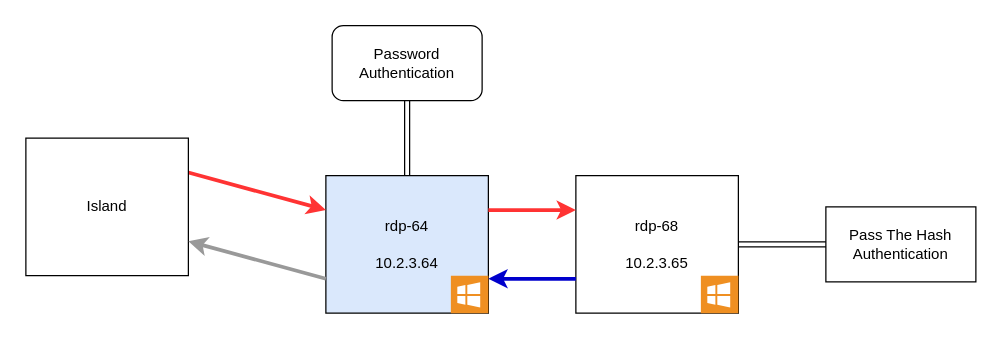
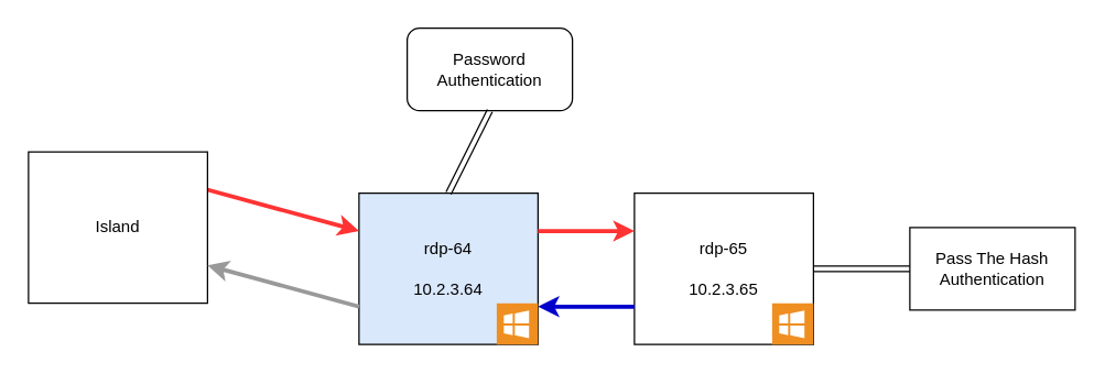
  <mxCell id="0" />
  <mxCell id="1" parent="0" />
- <mxCell id="2" value="&lt;div&gt;rdp-68&lt;/div&gt;&lt;div&gt;&lt;br&gt;&lt;/div&gt;&lt;div&gt;10.2.3.65&lt;br&gt;&lt;/div&gt;" style="rounded=0;whiteSpace=wrap;html=1;" parent="1" vertex="1"><mxGeometry x="460" y="140" width="130" height="110" as="geometry" /></mxCell>
+ <mxCell id="2" value="&lt;div&gt;rdp-65&lt;/div&gt;&lt;div&gt;&lt;br&gt;&lt;/div&gt;&lt;div&gt;10.2.3.65&lt;br&gt;&lt;/div&gt;" style="rounded=0;whiteSpace=wrap;html=1;" parent="1" vertex="1"><mxGeometry x="460" y="140" width="130" height="110" as="geometry" /></mxCell>
  <mxCell id="3" value="rdp-64&lt;br&gt;&lt;br&gt;10.2.3.64" style="rounded=0;whiteSpace=wrap;html=1;fillColor=#dae8fc;" parent="1" vertex="1"><mxGeometry x="260" y="140" width="130" height="110" as="geometry" /></mxCell>
  <mxCell id="4" value="" style="endArrow=classic;html=1;rounded=0;exitX=1;exitY=0.25;exitDx=0;exitDy=0;entryX=0;entryY=0.25;entryDx=0;entryDy=0;strokeColor=#FF3333;strokeWidth=3;" parent="1" source="5" target="3" edge="1"><mxGeometry width="50" height="50" relative="1" as="geometry"><mxPoint x="162" y="182.04" as="sourcePoint" /><mxPoint x="750" y="310" as="targetPoint" /></mxGeometry></mxCell>
  <mxCell id="5" value="Island" style="rounded=0;whiteSpace=wrap;html=1;" parent="1" vertex="1"><mxGeometry x="20" y="110" width="130" height="110" as="geometry" /></mxCell>
  <mxCell id="6" value="" style="endArrow=classic;html=1;rounded=0;entryX=1;entryY=0.75;entryDx=0;entryDy=0;exitX=0;exitY=0.75;exitDx=0;exitDy=0;strokeColor=#999999;strokeWidth=3;" parent="1" source="3" target="5" edge="1"><mxGeometry width="50" height="50" relative="1" as="geometry"><mxPoint x="680" y="360" as="sourcePoint" /><mxPoint x="730" y="310" as="targetPoint" /></mxGeometry></mxCell>
  <mxCell id="7" value="" style="endArrow=classic;html=1;rounded=0;exitX=1;exitY=0.25;exitDx=0;exitDy=0;entryX=0;entryY=0.25;entryDx=0;entryDy=0;strokeColor=#FF3333;strokeWidth=3;" parent="1" source="3" target="2" edge="1"><mxGeometry width="50" height="50" relative="1" as="geometry"><mxPoint x="680" y="360" as="sourcePoint" /><mxPoint x="730" y="310" as="targetPoint" /></mxGeometry></mxCell>
  <mxCell id="8" value="" style="endArrow=classic;html=1;rounded=0;entryX=1;entryY=0.75;entryDx=0;entryDy=0;exitX=0;exitY=0.75;exitDx=0;exitDy=0;strokeColor=#0000CC;strokeWidth=3;" parent="1" source="2" target="3" edge="1"><mxGeometry width="50" height="50" relative="1" as="geometry"><mxPoint x="680" y="360" as="sourcePoint" /><mxPoint x="730" y="310" as="targetPoint" /></mxGeometry></mxCell>
- <mxCell id="9" value="Password Authentication" style="rounded=1;whiteSpace=wrap;html=1;" parent="1" vertex="1"><mxGeometry x="265" y="20" width="120" height="60" as="geometry" /></mxCell>
+ <mxCell id="9" value="Password Authentication" style="rounded=1;whiteSpace=wrap;html=1;" parent="1" vertex="1"><mxGeometry x="295" y="20" width="120" height="60" as="geometry" /></mxCell>
  <mxCell id="10" value="" style="endArrow=classic;html=1;rounded=0;exitX=0.5;exitY=0;exitDx=0;exitDy=0;entryX=0.5;entryY=1;entryDx=0;entryDy=0;shape=link;" parent="1" source="3" target="9" edge="1"><mxGeometry width="50" height="50" relative="1" as="geometry"><mxPoint x="680" y="360" as="sourcePoint" /><mxPoint x="730" y="310" as="targetPoint" /></mxGeometry></mxCell>
  <mxCell id="11" value="Pass The Hash Authentication" style="whiteSpace=wrap;html=1;rounded=0;" parent="1" vertex="1"><mxGeometry x="660" y="165" width="120" height="60" as="geometry" /></mxCell>
  <mxCell id="12" value="" style="endArrow=classic;html=1;rounded=0;exitX=1;exitY=0.5;exitDx=0;exitDy=0;entryX=0;entryY=0.5;entryDx=0;entryDy=0;shape=link;" parent="1" source="2" target="11" edge="1"><mxGeometry width="50" height="50" relative="1" as="geometry"><mxPoint x="680" y="360" as="sourcePoint" /><mxPoint x="730" y="310" as="targetPoint" /></mxGeometry></mxCell>
  <mxCell id="13" value="" style="shadow=0;dashed=0;html=1;strokeColor=none;fillColor=#EF8F21;labelPosition=center;verticalLabelPosition=bottom;verticalAlign=top;align=center;outlineConnect=0;shape=mxgraph.veeam.ms_windows;" vertex="1" parent="1"><mxGeometry x="360" y="220" width="30" height="30" as="geometry" /></mxCell>
  <mxCell id="14" value="" style="shadow=0;dashed=0;html=1;strokeColor=none;fillColor=#EF8F21;labelPosition=center;verticalLabelPosition=bottom;verticalAlign=top;align=center;outlineConnect=0;shape=mxgraph.veeam.ms_windows;" vertex="1" parent="1"><mxGeometry x="560" y="220" width="30" height="30" as="geometry" /></mxCell>
